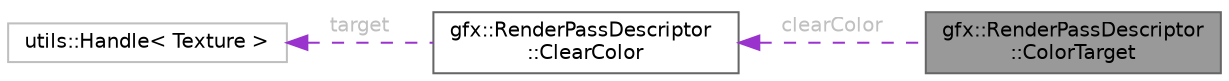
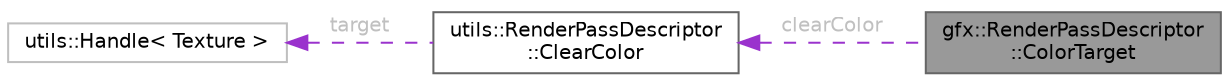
  digraph {
    rankdir=LR
    node [color=gray40 fillcolor=white fontname=Helvetica fontsize=10 shape=box style=filled]
    edge [color=darkorchid3 dir=back fontcolor=grey fontname=Helvetica fontsize=10 labelfontname=Helvetica labelfontsize=10 style=dashed]
    n1 [fillcolor=grey60 fontcolor=black height=0.2 label="gfx::RenderPassDescriptor\l::ColorTarget" width=0.4]
    n2 [color=grey75 height=0.2 label="utils::Handle\< Texture \>" width=0.4]
-   n3 [height=0.2 label="gfx::RenderPassDescriptor\l::ClearColor" width=0.4]
+   n3 [height=0.2 label="utils::RenderPassDescriptor\l::ClearColor" width=0.4]
    n2 -> n3 [label=<<TABLE CELLBORDER="0" BORDER="0"><TR><TD VALIGN="top" ALIGN="LEFT" CELLPADDING="1" CELLSPACING="0">target</TD></TR> </TABLE>>]
    n3 -> n1 [label=<<TABLE CELLBORDER="0" BORDER="0"><TR><TD VALIGN="top" ALIGN="LEFT" CELLPADDING="1" CELLSPACING="0">clearColor</TD></TR> </TABLE>>]
  }
